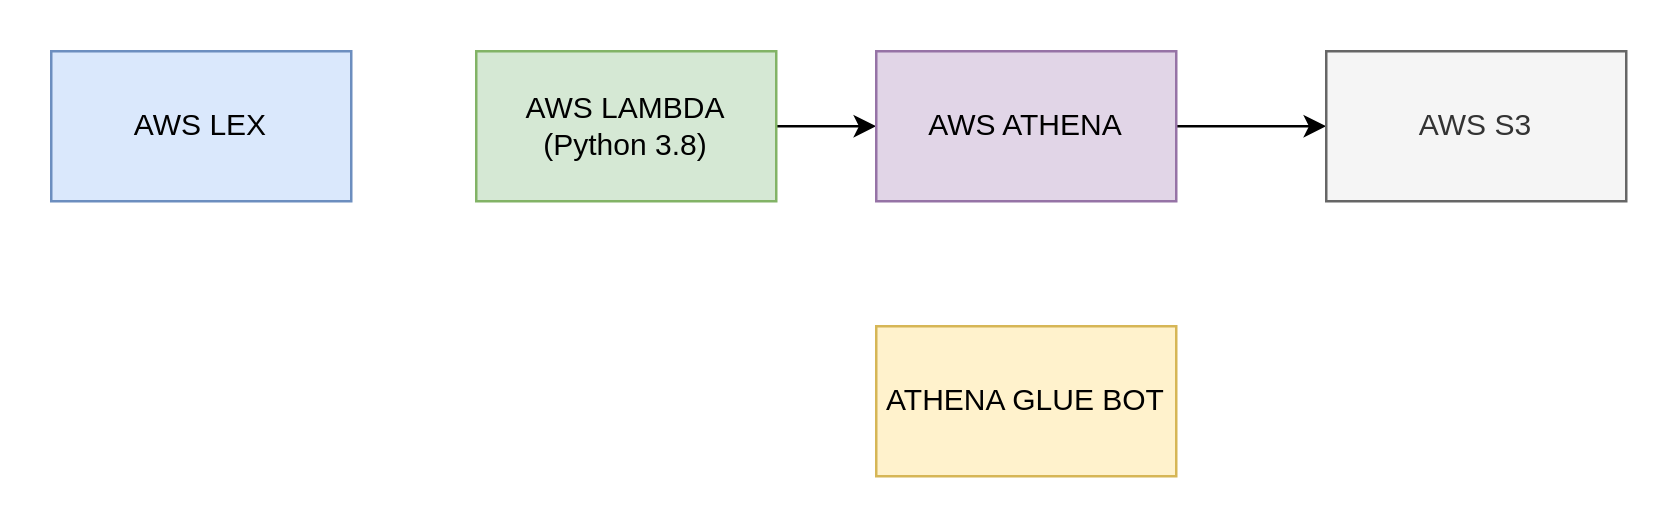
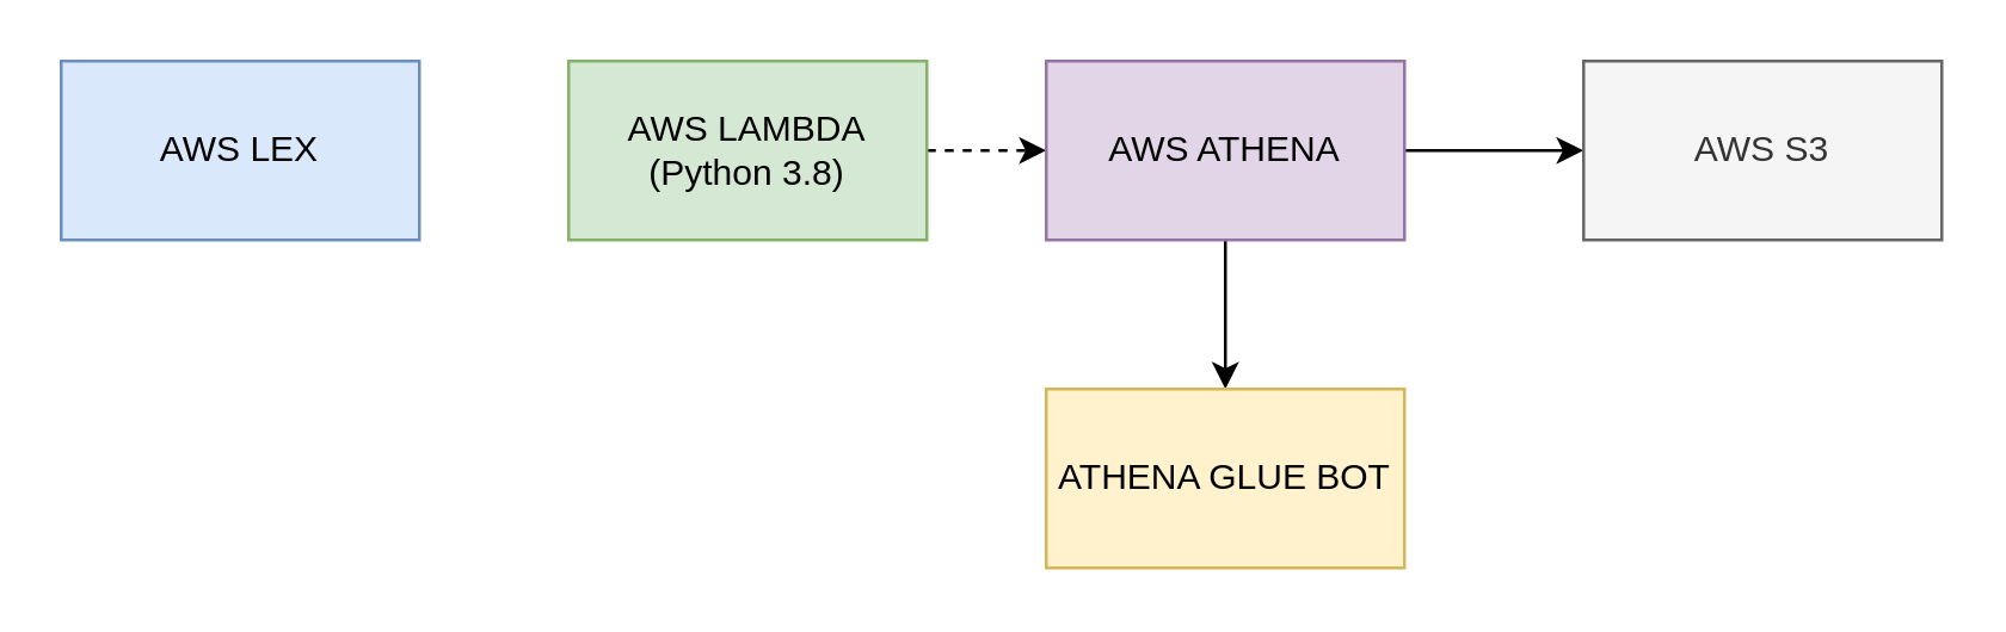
  <mxCell id="0" />
  <mxCell id="1" parent="0" />
  <mxCell id="2" value="AWS LEX" style="rounded=0;whiteSpace=wrap;html=1;fillColor=#dae8fc;strokeColor=#6c8ebf;" vertex="1" parent="1"><mxGeometry x="20" y="20" width="120" height="60" as="geometry" /></mxCell>
- <mxCell id="3" value="" style="edgeStyle=orthogonalEdgeStyle;rounded=0;orthogonalLoop=1;jettySize=auto;html=1;" edge="1" parent="1" source="4" target="7"><mxGeometry relative="1" as="geometry" /></mxCell>
+ <mxCell id="3" value="" style="edgeStyle=orthogonalEdgeStyle;rounded=0;orthogonalLoop=1;jettySize=auto;html=1;dashed=1;" edge="1" parent="1" source="4" target="7"><mxGeometry relative="1" as="geometry" /></mxCell>
  <mxCell id="4" value="AWS LAMBDA&lt;br&gt;(Python 3.8)" style="rounded=0;whiteSpace=wrap;html=1;fillColor=#d5e8d4;strokeColor=#82b366;" vertex="1" parent="1"><mxGeometry x="190" y="20" width="120" height="60" as="geometry" /></mxCell>
  <mxCell id="5" style="edgeStyle=orthogonalEdgeStyle;rounded=0;orthogonalLoop=1;jettySize=auto;html=1;entryX=0;entryY=0.5;entryDx=0;entryDy=0;" edge="1" parent="1" source="7" target="8"><mxGeometry relative="1" as="geometry" /></mxCell>
+ <mxCell id="6" style="edgeStyle=orthogonalEdgeStyle;rounded=0;orthogonalLoop=1;jettySize=auto;html=1;entryX=0.5;entryY=0;entryDx=0;entryDy=0;" edge="1" parent="1" source="7" target="9"><mxGeometry relative="1" as="geometry" /></mxCell>
  <mxCell id="7" value="AWS ATHENA" style="rounded=0;whiteSpace=wrap;html=1;fillColor=#e1d5e7;strokeColor=#9673a6;" vertex="1" parent="1"><mxGeometry x="350" y="20" width="120" height="60" as="geometry" /></mxCell>
  <mxCell id="8" value="AWS S3" style="rounded=0;whiteSpace=wrap;html=1;fillColor=#f5f5f5;strokeColor=#666666;fontColor=#333333;" vertex="1" parent="1"><mxGeometry x="530" y="20" width="120" height="60" as="geometry" /></mxCell>
  <mxCell id="9" value="ATHENA GLUE BOT" style="rounded=0;whiteSpace=wrap;html=1;fillColor=#fff2cc;strokeColor=#d6b656;" vertex="1" parent="1"><mxGeometry x="350" y="130" width="120" height="60" as="geometry" /></mxCell>
